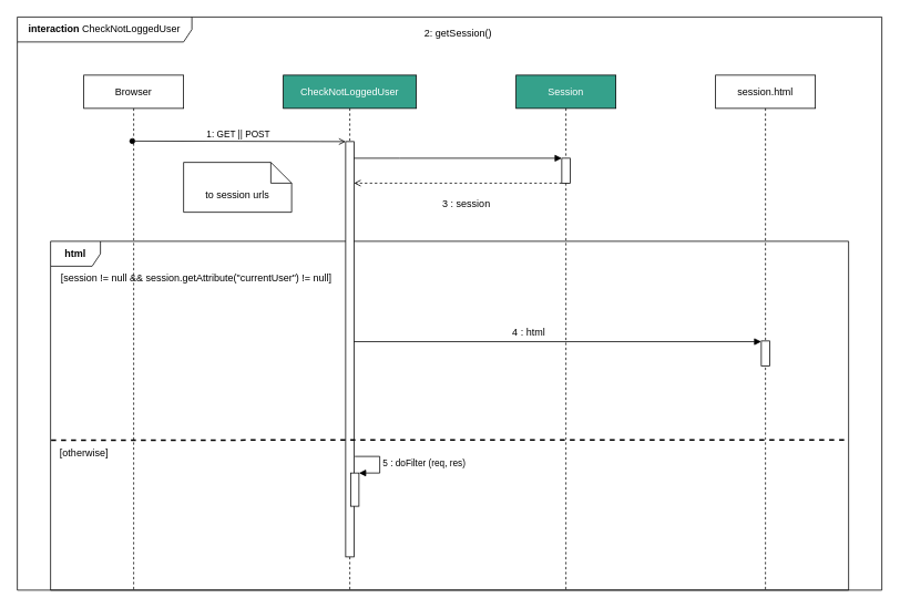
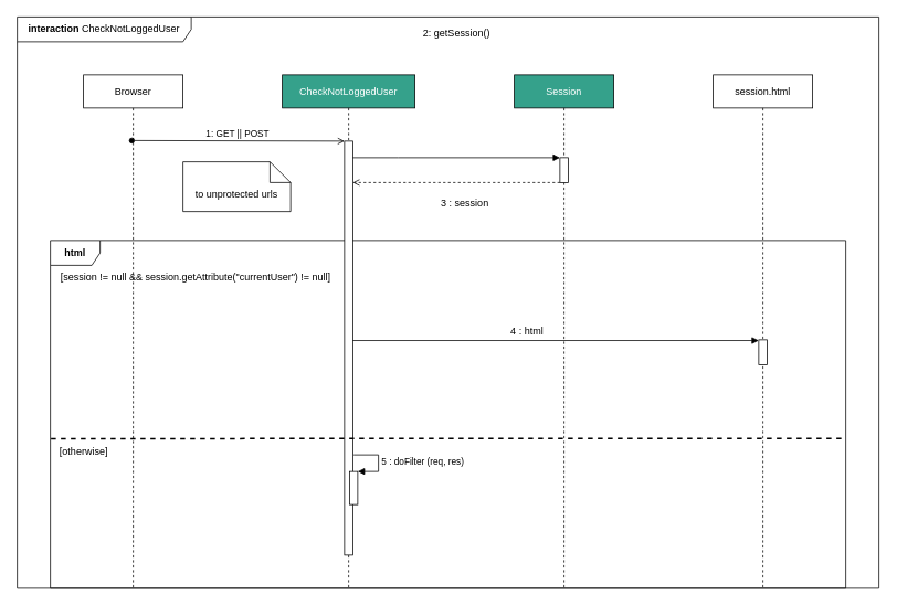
  <mxCell id="0" />
  <mxCell id="1" parent="0" />
  <mxCell id="2" value="&lt;b&gt;interaction&lt;/b&gt; CheckNotLoggedUser" style="shape=umlFrame;whiteSpace=wrap;html=1;width=210;height=30;" parent="1" vertex="1"><mxGeometry x="20" y="20" width="1040" height="690" as="geometry" /></mxCell>
  <mxCell id="3" value="&lt;b&gt;html&lt;/b&gt;" style="shape=umlFrame;whiteSpace=wrap;html=1;" parent="1" vertex="1"><mxGeometry x="60" y="290" width="960" height="420" as="geometry" /></mxCell>
  <mxCell id="4" value="Browser" style="shape=umlLifeline;perimeter=lifelinePerimeter;container=1;collapsible=0;recursiveResize=0;rounded=0;shadow=0;strokeWidth=1;" parent="1" vertex="1"><mxGeometry x="100" y="90" width="120" height="620" as="geometry" /></mxCell>
  <mxCell id="5" value="[otherwise]" style="text;html=1;align=center;verticalAlign=middle;resizable=0;points=[];autosize=1;strokeColor=none;fillColor=none;" parent="4" vertex="1"><mxGeometry x="-40" y="440" width="80" height="30" as="geometry" /></mxCell>
  <mxCell id="6" value="CheckNotLoggedUser" style="shape=umlLifeline;perimeter=lifelinePerimeter;container=1;collapsible=0;recursiveResize=0;rounded=0;shadow=0;strokeWidth=1;fillColor=#35A18B;fontColor=#FFFFFF;" parent="1" vertex="1"><mxGeometry x="340" y="90" width="160" height="620" as="geometry" /></mxCell>
  <mxCell id="7" value="" style="points=[];perimeter=orthogonalPerimeter;rounded=0;shadow=0;strokeWidth=1;" parent="6" vertex="1"><mxGeometry x="75" y="80" width="10" height="500" as="geometry" /></mxCell>
  <mxCell id="8" value="" style="html=1;points=[];perimeter=orthogonalPerimeter;" parent="6" vertex="1"><mxGeometry x="81" y="479" width="10" height="40" as="geometry" /></mxCell>
  <mxCell id="9" value="5 : doFilter (req, res)" style="edgeStyle=orthogonalEdgeStyle;html=1;align=left;spacingLeft=2;endArrow=block;rounded=0;entryX=1;entryY=0;" parent="6" target="8" edge="1"><mxGeometry relative="1" as="geometry"><mxPoint x="86" y="459" as="sourcePoint" /><Array as="points"><mxPoint x="116" y="459" /></Array></mxGeometry></mxCell>
  <mxCell id="10" value="1: GET || POST" style="verticalAlign=bottom;endArrow=open;entryX=0;entryY=0;shadow=0;strokeWidth=1;startArrow=oval;startFill=1;endFill=0;exitX=0.486;exitY=0.128;exitDx=0;exitDy=0;exitPerimeter=0;" parent="1" source="4" target="7" edge="1"><mxGeometry relative="1" as="geometry"><mxPoint x="165" y="170" as="sourcePoint" /></mxGeometry></mxCell>
  <mxCell id="11" value="Session" style="shape=umlLifeline;perimeter=lifelinePerimeter;container=1;collapsible=0;recursiveResize=0;rounded=0;shadow=0;strokeWidth=1;fontColor=#FFFFFF;fillColor=#35A18B;" parent="1" vertex="1"><mxGeometry x="620" y="90" width="120" height="620" as="geometry" /></mxCell>
  <mxCell id="12" value="" style="points=[];perimeter=orthogonalPerimeter;rounded=0;shadow=0;strokeWidth=1;" parent="11" vertex="1"><mxGeometry x="55" y="100" width="10" height="30" as="geometry" /></mxCell>
  <mxCell id="13" value="4 : html" style="text;html=1;align=center;verticalAlign=middle;resizable=0;points=[];autosize=1;strokeColor=none;fillColor=none;" parent="11" vertex="1"><mxGeometry x="-25" y="295" width="80" height="30" as="geometry" /></mxCell>
  <mxCell id="14" value="" style="edgeStyle=orthogonalEdgeStyle;rounded=0;orthogonalLoop=1;jettySize=auto;html=1;startArrow=none;startFill=0;endArrow=block;endFill=1;" parent="1" source="7" target="12" edge="1"><mxGeometry relative="1" as="geometry"><Array as="points"><mxPoint x="480" y="190" /><mxPoint x="480" y="190" /></Array></mxGeometry></mxCell>
  <mxCell id="15" value="2: getSession()" style="text;html=1;align=center;verticalAlign=middle;resizable=0;points=[];autosize=1;strokeColor=none;fillColor=none;" parent="1" vertex="1"><mxGeometry x="500" y="25" width="100" height="30" as="geometry" /></mxCell>
  <mxCell id="16" value="" style="rounded=0;orthogonalLoop=1;jettySize=auto;html=1;startArrow=none;startFill=0;endArrow=open;endFill=0;dashed=1;" parent="1" source="12" target="7" edge="1"><mxGeometry relative="1" as="geometry"><Array as="points"><mxPoint x="570" y="220" /></Array></mxGeometry></mxCell>
  <mxCell id="17" value="3 : session" style="text;html=1;align=center;verticalAlign=middle;resizable=0;points=[];autosize=1;strokeColor=none;fillColor=none;" parent="1" vertex="1"><mxGeometry x="520" y="230" width="80" height="30" as="geometry" /></mxCell>
  <mxCell id="18" value="[session != null &amp;amp;&amp;amp; session.getAttribute(&quot;currentUser&quot;) != null]" style="text;html=1;align=center;verticalAlign=middle;resizable=0;points=[];autosize=1;strokeColor=none;fillColor=none;" parent="1" vertex="1"><mxGeometry x="60" y="320" width="350" height="30" as="geometry" /></mxCell>
  <mxCell id="19" value="" style="endArrow=none;dashed=1;html=1;strokeWidth=2;rounded=0;exitX=0.001;exitY=0.328;exitDx=0;exitDy=0;exitPerimeter=0;" parent="1" edge="1"><mxGeometry width="50" height="50" relative="1" as="geometry"><mxPoint x="60.68" y="529.44" as="sourcePoint" /><mxPoint x="1020" y="529" as="targetPoint" /></mxGeometry></mxCell>
  <mxCell id="20" style="edgeStyle=none;rounded=0;orthogonalLoop=1;jettySize=auto;html=1;startArrow=none;startFill=0;endArrow=block;endFill=1;entryX=-0.006;entryY=0.029;entryDx=0;entryDy=0;entryPerimeter=0;" parent="1" source="7" target="22" edge="1"><mxGeometry relative="1" as="geometry" /></mxCell>
  <mxCell id="21" value="session.html" style="shape=umlLifeline;perimeter=lifelinePerimeter;container=1;collapsible=0;recursiveResize=0;rounded=0;shadow=0;strokeWidth=1;" parent="1" vertex="1"><mxGeometry x="860" y="90" width="120" height="620" as="geometry" /></mxCell>
  <mxCell id="22" value="" style="points=[];perimeter=orthogonalPerimeter;rounded=0;shadow=0;strokeWidth=1;" parent="21" vertex="1"><mxGeometry x="55" y="320" width="10" height="30" as="geometry" /></mxCell>
- <mxCell id="23" value="to session urls" style="shape=note2;boundedLbl=1;whiteSpace=wrap;html=1;size=25;verticalAlign=top;align=center;" parent="1" vertex="1"><mxGeometry x="220" y="195" width="130" height="60" as="geometry" /></mxCell>
+ <mxCell id="23" value="to unprotected urls" style="shape=note2;boundedLbl=1;whiteSpace=wrap;html=1;size=25;verticalAlign=top;align=center;" parent="1" vertex="1"><mxGeometry x="220" y="195" width="130" height="60" as="geometry" /></mxCell>
